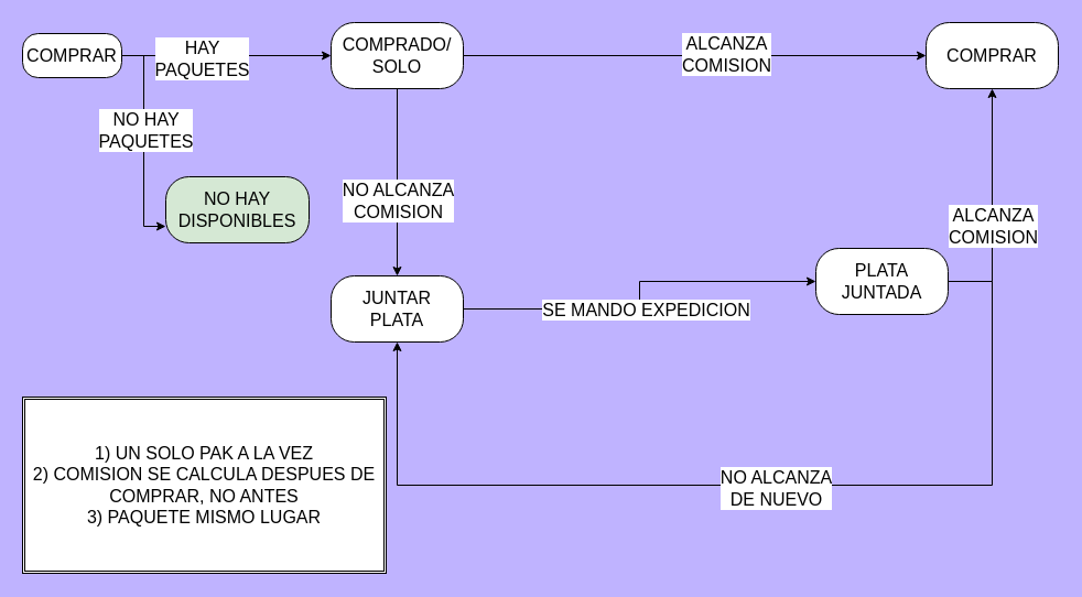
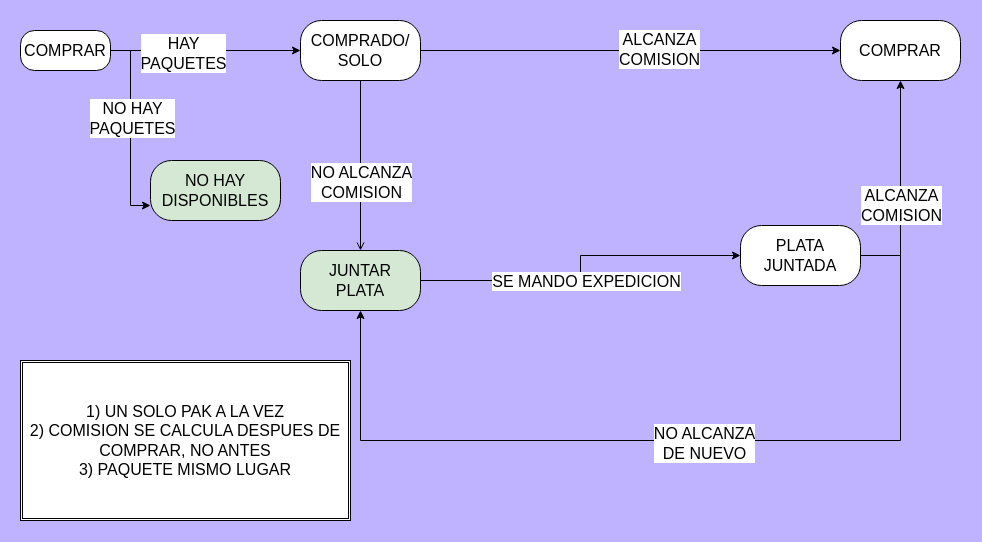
  <mxCell id="0" />
  <mxCell id="1" parent="0" />
  <mxCell id="2" style="edgeStyle=orthogonalEdgeStyle;rounded=0;orthogonalLoop=1;jettySize=auto;html=1;fontSize=16;entryX=0;entryY=0.5;entryDx=0;entryDy=0;" parent="1" source="6" target="11" edge="1"><mxGeometry relative="1" as="geometry"><mxPoint x="190" y="50" as="targetPoint" /></mxGeometry></mxCell>
  <mxCell id="3" value="HAY&lt;br&gt;PAQUETES" style="edgeLabel;html=1;align=center;verticalAlign=middle;resizable=0;points=[];fontSize=16;" parent="2" vertex="1" connectable="0"><mxGeometry x="-0.242" y="-2" relative="1" as="geometry"><mxPoint as="offset" /></mxGeometry></mxCell>
  <mxCell id="4" style="edgeStyle=orthogonalEdgeStyle;rounded=0;orthogonalLoop=1;jettySize=auto;html=1;fontSize=16;entryX=0;entryY=0.75;entryDx=0;entryDy=0;" parent="1" source="6" target="12" edge="1"><mxGeometry relative="1" as="geometry"><mxPoint x="100" y="250" as="targetPoint" /></mxGeometry></mxCell>
  <mxCell id="5" value="NO HAY &lt;br&gt;PAQUETES" style="edgeLabel;html=1;align=center;verticalAlign=middle;resizable=0;points=[];fontSize=16;" parent="4" vertex="1" connectable="0"><mxGeometry x="-0.108" y="1" relative="1" as="geometry"><mxPoint as="offset" /></mxGeometry></mxCell>
  <mxCell id="6" value="COMPRAR" style="rounded=1;whiteSpace=wrap;html=1;fontSize=16;arcSize=35;" parent="1" vertex="1"><mxGeometry x="20" y="30" width="90" height="40" as="geometry" /></mxCell>
  <mxCell id="7" style="edgeStyle=orthogonalEdgeStyle;rounded=0;orthogonalLoop=1;jettySize=auto;html=1;fontSize=16;entryX=0;entryY=0.5;entryDx=0;entryDy=0;" parent="1" source="11" target="13" edge="1"><mxGeometry relative="1" as="geometry"><mxPoint x="480" y="60" as="targetPoint" /></mxGeometry></mxCell>
  <mxCell id="8" value="ALCANZA&lt;br&gt;COMISION" style="edgeLabel;html=1;align=center;verticalAlign=middle;resizable=0;points=[];fontSize=16;" parent="7" vertex="1" connectable="0"><mxGeometry x="0.133" y="2" relative="1" as="geometry"><mxPoint as="offset" /></mxGeometry></mxCell>
- <mxCell id="9" style="edgeStyle=orthogonalEdgeStyle;rounded=0;orthogonalLoop=1;jettySize=auto;html=1;entryX=0.5;entryY=0;entryDx=0;entryDy=0;fontSize=16;" parent="1" source="11" target="16" edge="1"><mxGeometry relative="1" as="geometry" /></mxCell>
+ <mxCell id="9" style="edgeStyle=orthogonalEdgeStyle;rounded=0;orthogonalLoop=1;jettySize=auto;html=1;entryX=0.5;entryY=0;entryDx=0;entryDy=0;fontSize=16;endArrow=open;" parent="1" source="11" target="16" edge="1"><mxGeometry relative="1" as="geometry" /></mxCell>
  <mxCell id="10" value="NO ALCANZA&lt;br&gt;COMISION" style="edgeLabel;html=1;align=center;verticalAlign=middle;resizable=0;points=[];fontSize=16;" parent="9" vertex="1" connectable="0"><mxGeometry x="0.188" relative="1" as="geometry"><mxPoint as="offset" /></mxGeometry></mxCell>
  <mxCell id="11" value="&lt;div&gt;COMPRADO/&lt;/div&gt;&lt;div&gt;SOLO&lt;br&gt;&lt;/div&gt;" style="rounded=1;whiteSpace=wrap;html=1;fontSize=16;arcSize=35;" parent="1" vertex="1"><mxGeometry x="300" y="20" width="120" height="60" as="geometry" /></mxCell>
  <mxCell id="12" value="&lt;div&gt;NO HAY&lt;/div&gt;&lt;div&gt;DISPONIBLES&lt;br&gt;&lt;/div&gt;" style="rounded=1;whiteSpace=wrap;html=1;fontSize=16;arcSize=35;fillColor=#d5e8d4;" parent="1" vertex="1"><mxGeometry x="150" y="160" width="130" height="60" as="geometry" /></mxCell>
  <mxCell id="13" value="COMPRAR" style="rounded=1;whiteSpace=wrap;html=1;fontSize=16;arcSize=35;" parent="1" vertex="1"><mxGeometry x="840" y="20" width="120" height="60" as="geometry" /></mxCell>
  <mxCell id="14" style="edgeStyle=orthogonalEdgeStyle;rounded=0;orthogonalLoop=1;jettySize=auto;html=1;fontSize=16;entryX=0;entryY=0.5;entryDx=0;entryDy=0;" parent="1" source="16" target="21" edge="1"><mxGeometry relative="1" as="geometry"><mxPoint x="760" y="280" as="targetPoint" /></mxGeometry></mxCell>
  <mxCell id="15" value="SE MANDO EXPEDICION" style="edgeLabel;html=1;align=center;verticalAlign=middle;resizable=0;points=[];fontSize=16;" parent="14" vertex="1" connectable="0"><mxGeometry x="-0.221" y="-2" relative="1" as="geometry"><mxPoint x="31" y="-2" as="offset" /></mxGeometry></mxCell>
- <mxCell id="16" value="JUNTAR&lt;br&gt;PLATA" style="rounded=1;whiteSpace=wrap;html=1;fontSize=16;arcSize=35;" parent="1" vertex="1"><mxGeometry x="300" y="250" width="120" height="60" as="geometry" /></mxCell>
+ <mxCell id="16" value="JUNTAR&lt;br&gt;PLATA" style="rounded=1;whiteSpace=wrap;html=1;fontSize=16;arcSize=35;fillColor=#d5e8d4;" parent="1" vertex="1"><mxGeometry x="300" y="250" width="120" height="60" as="geometry" /></mxCell>
  <mxCell id="17" style="edgeStyle=orthogonalEdgeStyle;rounded=0;orthogonalLoop=1;jettySize=auto;html=1;entryX=0.5;entryY=1;entryDx=0;entryDy=0;fontSize=16;" parent="1" source="21" target="16" edge="1"><mxGeometry relative="1" as="geometry"><Array as="points"><mxPoint x="900" y="440" /><mxPoint x="360" y="440" /></Array></mxGeometry></mxCell>
  <mxCell id="18" value="NO ALCANZA&lt;br&gt;DE NUEVO" style="edgeLabel;html=1;align=center;verticalAlign=middle;resizable=0;points=[];fontSize=16;" parent="17" vertex="1" connectable="0"><mxGeometry x="-0.057" y="2" relative="1" as="geometry"><mxPoint as="offset" /></mxGeometry></mxCell>
  <mxCell id="19" style="edgeStyle=orthogonalEdgeStyle;rounded=0;orthogonalLoop=1;jettySize=auto;html=1;fontSize=16;" parent="1" source="21" target="13" edge="1"><mxGeometry relative="1" as="geometry"><Array as="points"><mxPoint x="900" y="210" /><mxPoint x="900" y="210" /></Array></mxGeometry></mxCell>
  <mxCell id="20" value="ALCANZA&lt;br&gt;COMISION" style="edgeLabel;html=1;align=center;verticalAlign=middle;resizable=0;points=[];fontSize=16;" parent="19" vertex="1" connectable="0"><mxGeometry x="-0.153" relative="1" as="geometry"><mxPoint as="offset" /></mxGeometry></mxCell>
  <mxCell id="21" value="PLATA JUNTADA" style="rounded=1;whiteSpace=wrap;html=1;fontSize=16;arcSize=35;" parent="1" vertex="1"><mxGeometry x="740" y="225" width="120" height="60" as="geometry" /></mxCell>
  <mxCell id="22" value="&lt;div&gt;1) UN SOLO PAK A LA VEZ&lt;/div&gt;&lt;div&gt;2) COMISION SE CALCULA DESPUES DE COMPRAR, NO ANTES&lt;/div&gt;&lt;div&gt;3) PAQUETE MISMO LUGAR&lt;br&gt;&lt;/div&gt;" style="shape=ext;double=1;rounded=0;whiteSpace=wrap;html=1;fontSize=16;" parent="1" vertex="1"><mxGeometry x="20" y="360" width="330" height="160" as="geometry" /></mxCell>
